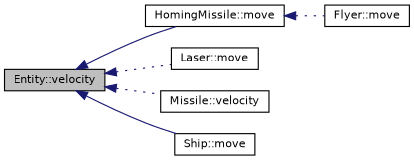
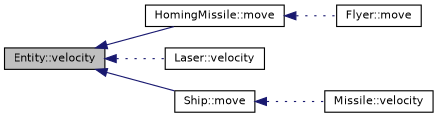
  digraph {
    rankdir=LR
    node [color=black fillcolor=white fontname=Helvetica fontsize=10 shape=record style=filled]
    edge [color=midnightblue dir=back fontname=Helvetica fontsize=10 labelfontname=Helvetica labelfontsize=10 style=dotted]
    n1 [fillcolor=grey75 fontcolor=black height=0.2 label="Entity::velocity" width=0.4]
    n2 [height=0.2 label="HomingMissile::move" width=0.4]
-   n3 [height=0.2 label="Laser::move" width=0.4]
+   n3 [height=0.2 label="Laser::velocity" width=0.4]
    n4 [height=0.2 label="Missile::velocity" width=0.4]
    n5 [height=0.2 label="Ship::move" width=0.4]
    n6 [height=0.2 label="Flyer::move" width=0.4]
    n1 -> n2 [style=solid]
    n1 -> n3
-   n1 -> n4
+   n5 -> n4
    n1 -> n5 [style=solid]
    n2 -> n6
  }
